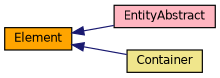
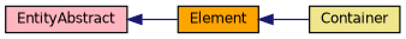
  digraph {
    fontname="DejaVu Sans"
    rankdir=LR
    node [color=black fontname="DejaVu Sans" fontsize=10 shape=record style=filled]
    edge [color=midnightblue dir=back fontname="DejaVu Sans" fontsize=10 labelfontname=Helvetica labelfontsize=10 style=solid]
    n1 [fillcolor=lightpink height=0.2 label=EntityAbstract width=0.4]
    n2 [fillcolor=orange height=0.2 label=Element width=0.4]
    n3 [fillcolor=khaki height=0.2 label=Container width=0.4]
-   n2 -> n1
+   n1 -> n2
    n2 -> n3
  }
